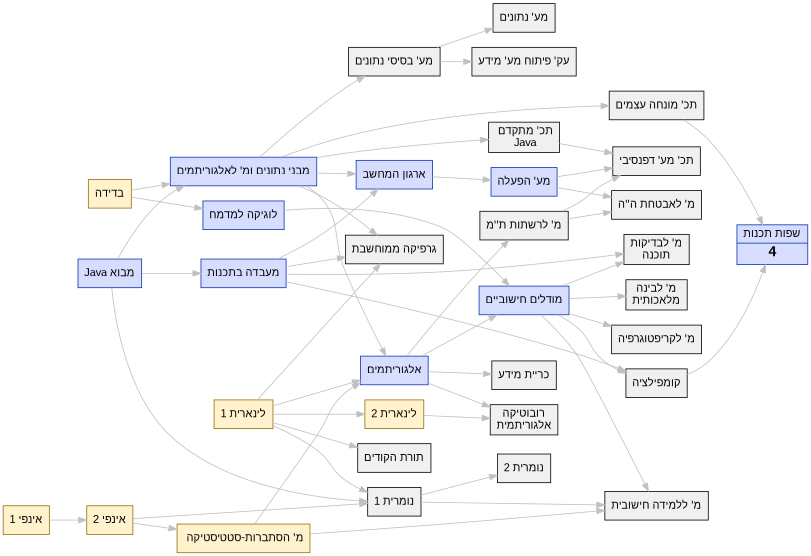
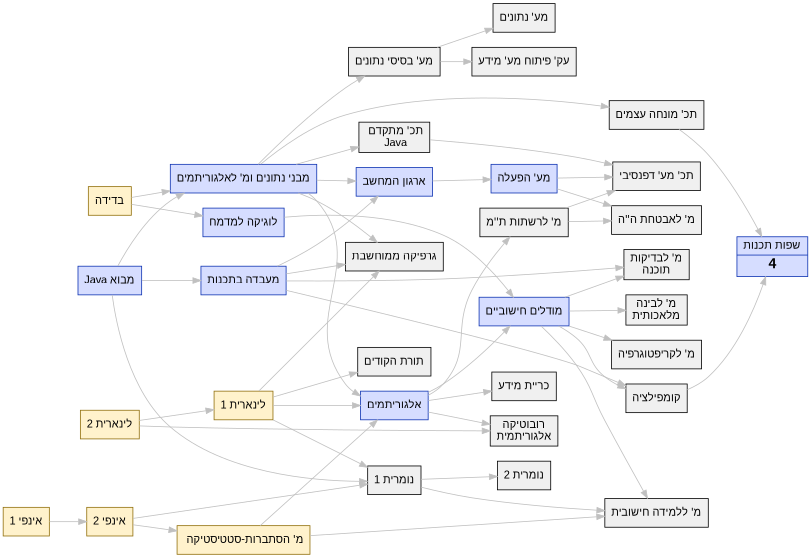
  digraph {
    rankdir=LR
    node [color=black fillcolor="#f0f0f0" fontname=Arial shape=record style=filled]
    edge [color=gray penwidth=1]
    n1 [color="#916f0c" fillcolor="#FFF2CC" label="בדידה" shape=box]
    n2 [color="#0D32B2" fillcolor="#d6ddff" label="מבני נתונים ומ' לאלגוריתמים"]
    n3 [color="#0D32B2" fillcolor="#d6ddff" label="לוגיקה למדמח"]
    n4 [color="#0D32B2" fillcolor="#d6ddff" label="אלגוריתמים"]
    n5 [label="גרפיקה ממוחשבת"]
    n6 [color="#0D32B2" fillcolor="#d6ddff" label="ארגון המחשב"]
    n7 [label="מע' בסיסי נתונים"]
    n8 [label="תכ' מתקדם \n Java"]
    n9 [label="תכ' מונחה עצמים"]
    n10 [color="#0D32B2" fillcolor="#d6ddff" label="מודלים חישוביים"]
    n11 [color="#916f0c" fillcolor="#FFF2CC" label="אינפי 1" shape=box]
    n12 [color="#916f0c" fillcolor="#FFF2CC" label="אינפי 2" shape=box]
    n13 [color="#916f0c" fillcolor="#FFF2CC" label="מ' הסתברות-סטטיסטיקה " shape=box]
    n14 [label="נומרית 1"]
    n15 [label="מ' ללמידה חישובית"]
    n16 [label="נומרית 2"]
    n17 [color="#916f0c" fillcolor="#FFF2CC" label="לינארית 1" shape=box]
    n18 [color="#916f0c" fillcolor="#FFF2CC" label="לינארית 2" shape=box]
    n19 [label="תורת הקודים"]
    n20 [label="רובוטיקה\nאלגוריתמית"]
    n21 [label="כריית מידע"]
    n22 [label="מ' לרשתות ת''מ"]
    n23 [color="#0D32B2" fillcolor="#d6ddff" label=<שפות תכנות| <font POINT-SIZE="17"><b>4</b></font>>]
    n24 [color="#0D32B2" fillcolor="#d6ddff" label="מע' הפעלה"]
    n25 [label="מע' נתונים"]
    n26 [label="עק' פיתוח מע' מידע"]
    n27 [label="תכ' מע' דפנסיבי"]
    n28 [label="מ' לאבטחת ה''ה"]
    n29 [color="#0D32B2" fillcolor="#d6ddff" label="מבוא Java"]
    n30 [color="#0D32B2" fillcolor="#d6ddff" label="מעבדה בתכנות"]
    n31 [label="מ' לבדיקות\nתוכנה"]
    n32 [label="קומפילציה"]
    n33 [label="מ' לבינה\nמלאכותית"]
    n34 [label="מ' לקריפטוגרפיה"]
    n1 -> n2
    n1 -> n3
    n2 -> n4
    n2 -> n5
    n2 -> n6
    n2 -> n7
    n2 -> n8
    n2 -> n9
    n3 -> n10
    n4 -> n10
    n4 -> n20
    n4 -> n21
    n4 -> n22
    n6 -> n24
    n7 -> n25
    n7 -> n26
    n8 -> n27
    n9 -> n23
    n10 -> n15
    n10 -> n31
    n10 -> n32
    n10 -> n33
    n10 -> n34
    n11 -> n12
    n12 -> n13
    n12 -> n14
    n13 -> n4
    n13 -> n15
    n14 -> n15
    n14 -> n16
    n17 -> n4
    n17 -> n5
    n17 -> n14
-   n17 -> n18
+   n18 -> n17
    n17 -> n19
    n18 -> n20
    n22 -> n27
    n22 -> n28
    n24 -> n27
    n24 -> n28
    n29 -> n2
    n29 -> n14
    n29 -> n30
    n30 -> n5
    n30 -> n6
    n30 -> n31
    n30 -> n32
    n32 -> n23
  }
